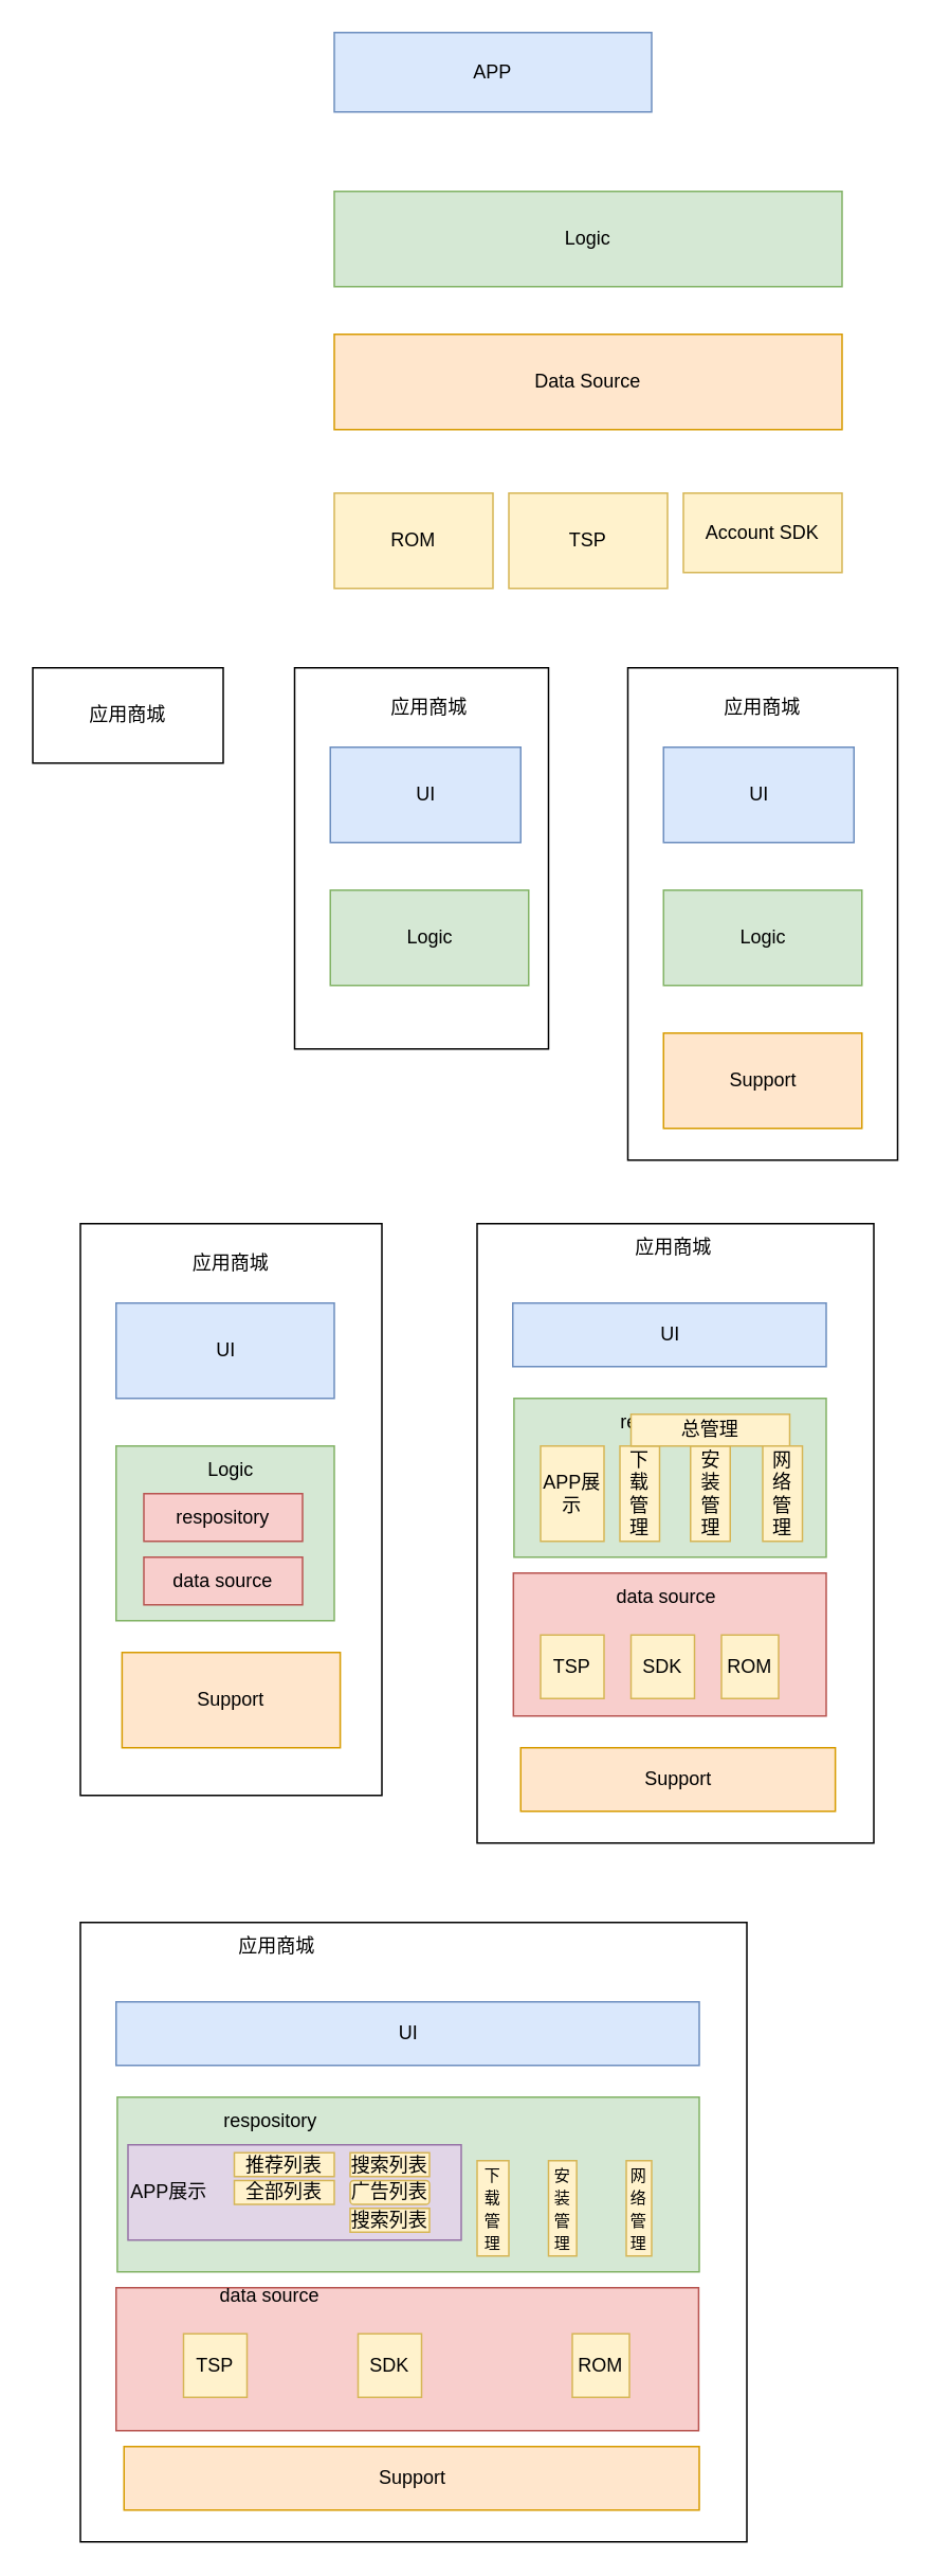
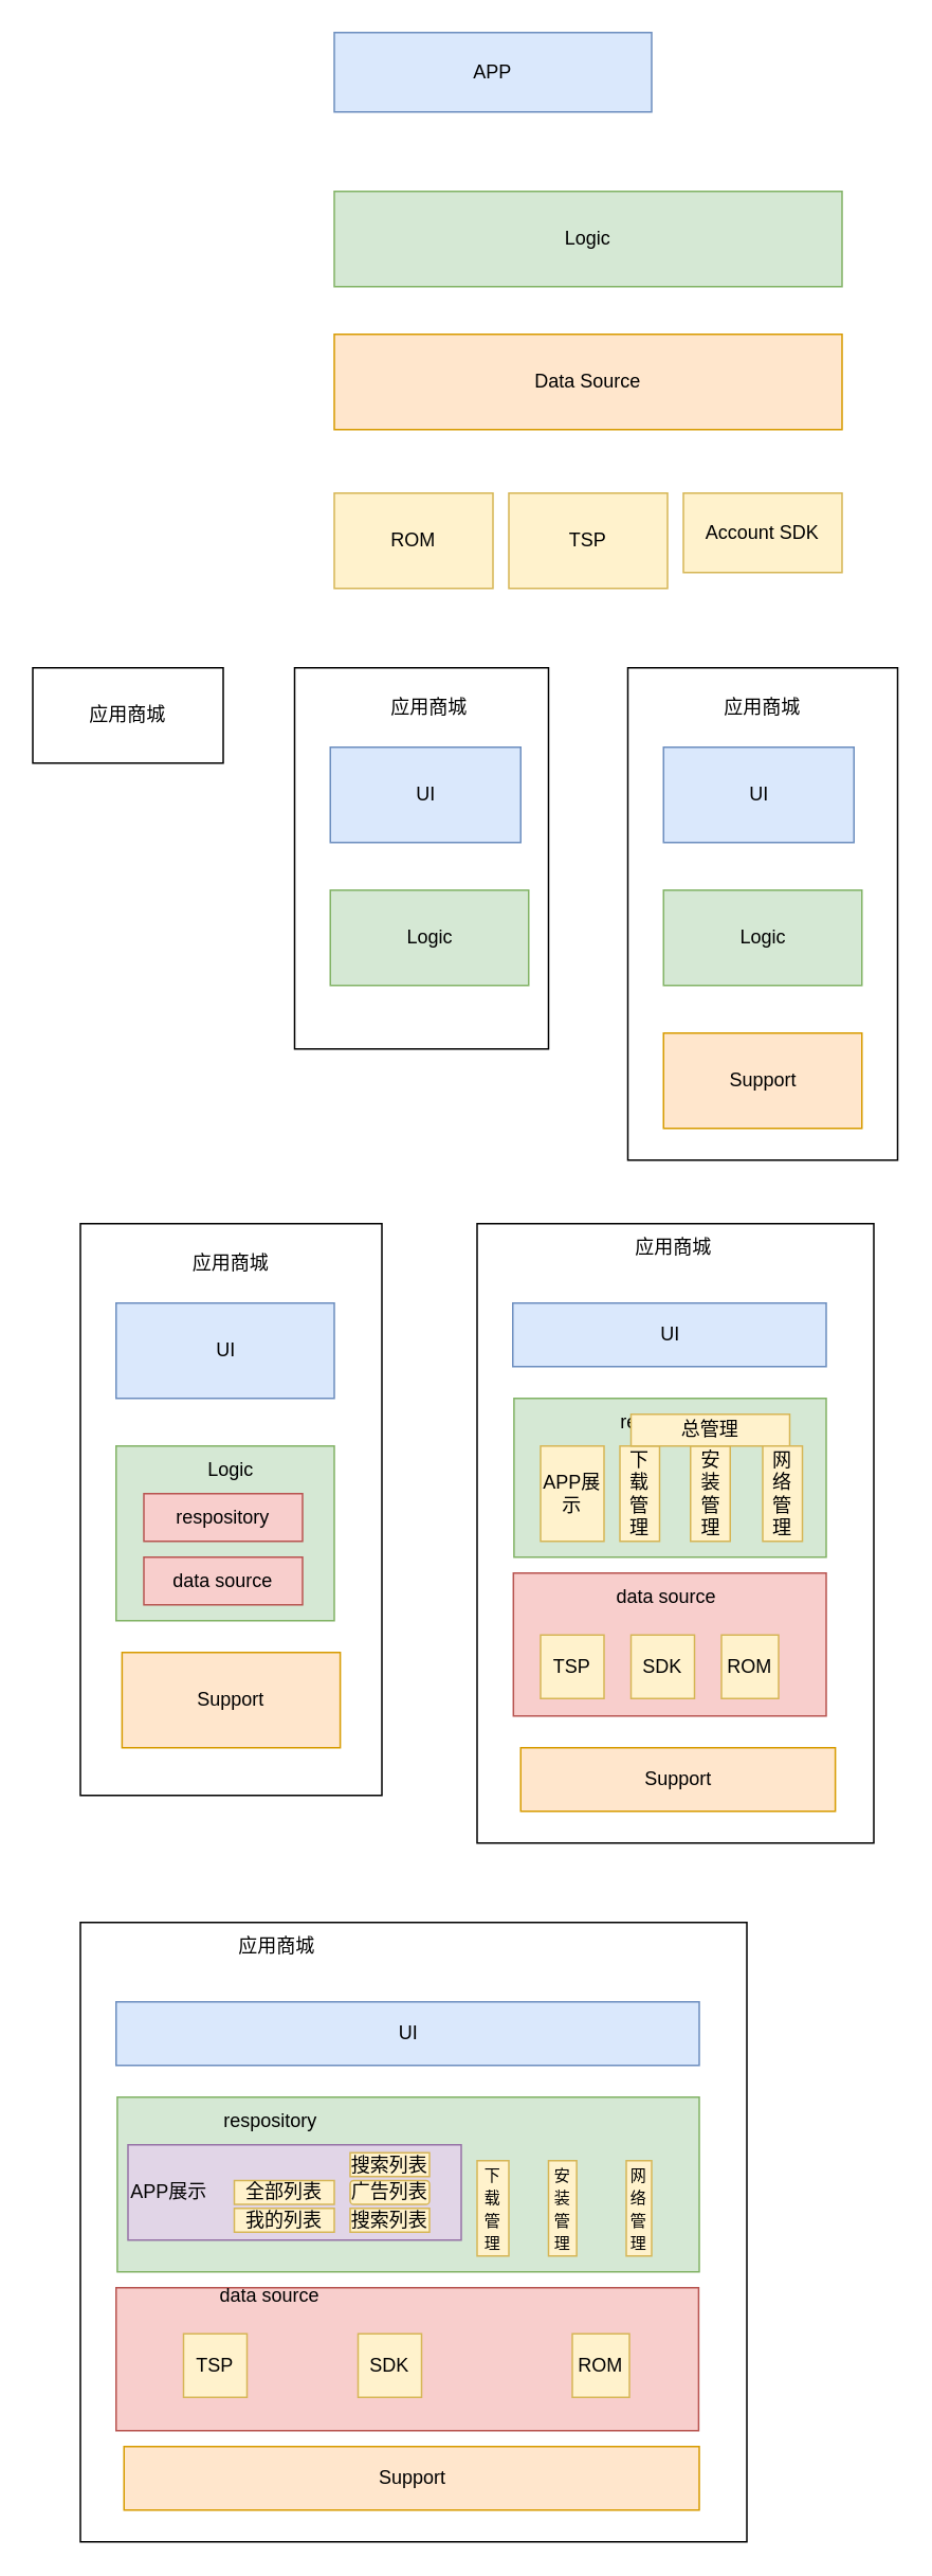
  <mxCell id="0" />
  <mxCell id="1" parent="0" />
  <mxCell id="2" value="APP" style="rounded=0;whiteSpace=wrap;html=1;fillColor=#dae8fc;strokeColor=#6c8ebf;" parent="1" vertex="1"><mxGeometry x="210" y="20" width="200" height="50" as="geometry" /></mxCell>
  <mxCell id="3" value="Logic" style="rounded=0;whiteSpace=wrap;html=1;fillColor=#d5e8d4;strokeColor=#82b366;" parent="1" vertex="1"><mxGeometry x="210" y="120" width="320" height="60" as="geometry" /></mxCell>
  <mxCell id="4" value="Data Source" style="rounded=0;whiteSpace=wrap;html=1;fillColor=#ffe6cc;strokeColor=#d79b00;" parent="1" vertex="1"><mxGeometry x="210" y="210" width="320" height="60" as="geometry" /></mxCell>
  <mxCell id="5" value="ROM" style="rounded=0;whiteSpace=wrap;html=1;fillColor=#fff2cc;strokeColor=#d6b656;" parent="1" vertex="1"><mxGeometry x="210" y="310" width="100" height="60" as="geometry" /></mxCell>
  <mxCell id="6" value="TSP" style="rounded=0;whiteSpace=wrap;html=1;fillColor=#fff2cc;strokeColor=#d6b656;" parent="1" vertex="1"><mxGeometry x="320" y="310" width="100" height="60" as="geometry" /></mxCell>
  <mxCell id="7" value="Account SDK" style="rounded=0;whiteSpace=wrap;html=1;fillColor=#fff2cc;strokeColor=#d6b656;" parent="1" vertex="1"><mxGeometry x="430" y="310" width="100" height="50" as="geometry" /></mxCell>
  <mxCell id="8" value="应用商城" style="rounded=0;whiteSpace=wrap;html=1;" parent="1" vertex="1"><mxGeometry x="20" y="420" width="120" height="60" as="geometry" /></mxCell>
  <mxCell id="9" value="" style="rounded=0;whiteSpace=wrap;html=1;align=center;" parent="1" vertex="1"><mxGeometry x="185" y="420" width="160" height="240" as="geometry" /></mxCell>
  <mxCell id="10" value="UI" style="rounded=0;whiteSpace=wrap;html=1;fillColor=#dae8fc;strokeColor=#6c8ebf;" parent="1" vertex="1"><mxGeometry x="207.5" y="470" width="120" height="60" as="geometry" /></mxCell>
  <mxCell id="11" value="Logic" style="rounded=0;whiteSpace=wrap;html=1;fillColor=#d5e8d4;strokeColor=#82b366;" parent="1" vertex="1"><mxGeometry x="207.5" y="560" width="125" height="60" as="geometry" /></mxCell>
  <mxCell id="12" value="应用商城" style="text;html=1;strokeColor=none;fillColor=none;align=center;verticalAlign=middle;whiteSpace=wrap;rounded=0;" parent="1" vertex="1"><mxGeometry x="240" y="430" width="60" height="30" as="geometry" /></mxCell>
  <mxCell id="13" value="" style="rounded=0;whiteSpace=wrap;html=1;align=center;" parent="1" vertex="1"><mxGeometry x="395" y="420" width="170" height="310" as="geometry" /></mxCell>
  <mxCell id="14" value="UI" style="rounded=0;whiteSpace=wrap;html=1;fillColor=#dae8fc;strokeColor=#6c8ebf;" parent="1" vertex="1"><mxGeometry x="417.5" y="470" width="120" height="60" as="geometry" /></mxCell>
  <mxCell id="15" value="Logic" style="rounded=0;whiteSpace=wrap;html=1;fillColor=#d5e8d4;strokeColor=#82b366;" parent="1" vertex="1"><mxGeometry x="417.5" y="560" width="125" height="60" as="geometry" /></mxCell>
  <mxCell id="16" value="应用商城" style="text;html=1;strokeColor=none;fillColor=none;align=center;verticalAlign=middle;whiteSpace=wrap;rounded=0;" parent="1" vertex="1"><mxGeometry x="450" y="430" width="60" height="30" as="geometry" /></mxCell>
  <mxCell id="17" value="Support" style="rounded=0;whiteSpace=wrap;html=1;fillColor=#ffe6cc;strokeColor=#d79b00;" parent="1" vertex="1"><mxGeometry x="417.5" y="650" width="125" height="60" as="geometry" /></mxCell>
  <mxCell id="18" value="" style="rounded=0;whiteSpace=wrap;html=1;align=center;" parent="1" vertex="1"><mxGeometry x="50" y="770" width="190" height="360" as="geometry" /></mxCell>
  <mxCell id="19" value="UI" style="rounded=0;whiteSpace=wrap;html=1;fillColor=#dae8fc;strokeColor=#6c8ebf;" parent="1" vertex="1"><mxGeometry x="72.5" y="820" width="137.5" height="60" as="geometry" /></mxCell>
  <mxCell id="20" value="" style="rounded=0;whiteSpace=wrap;html=1;fillColor=#d5e8d4;strokeColor=#82b366;" parent="1" vertex="1"><mxGeometry x="72.5" y="910" width="137.5" height="110" as="geometry" /></mxCell>
  <mxCell id="21" value="应用商城" style="text;html=1;strokeColor=none;fillColor=none;align=center;verticalAlign=middle;whiteSpace=wrap;rounded=0;" parent="1" vertex="1"><mxGeometry x="115" y="780" width="60" height="30" as="geometry" /></mxCell>
  <mxCell id="22" value="Support" style="rounded=0;whiteSpace=wrap;html=1;fillColor=#ffe6cc;strokeColor=#d79b00;" parent="1" vertex="1"><mxGeometry x="76.25" y="1040" width="137.5" height="60" as="geometry" /></mxCell>
  <mxCell id="23" value="Logic" style="text;html=1;strokeColor=none;fillColor=none;align=center;verticalAlign=middle;whiteSpace=wrap;rounded=0;" parent="1" vertex="1"><mxGeometry x="115" y="910" width="60" height="30" as="geometry" /></mxCell>
  <mxCell id="24" value="respository" style="rounded=0;whiteSpace=wrap;html=1;fillColor=#f8cecc;strokeColor=#b85450;" parent="1" vertex="1"><mxGeometry x="90" y="940" width="100" height="30" as="geometry" /></mxCell>
  <mxCell id="25" value="data source" style="rounded=0;whiteSpace=wrap;html=1;fillColor=#f8cecc;strokeColor=#b85450;" parent="1" vertex="1"><mxGeometry x="90" y="980" width="100" height="30" as="geometry" /></mxCell>
  <mxCell id="26" value="" style="rounded=0;whiteSpace=wrap;html=1;align=center;" parent="1" vertex="1"><mxGeometry x="300" y="770" width="250" height="390" as="geometry" /></mxCell>
  <mxCell id="27" value="UI" style="rounded=0;whiteSpace=wrap;html=1;fillColor=#dae8fc;strokeColor=#6c8ebf;" parent="1" vertex="1"><mxGeometry x="322.5" y="820" width="197.5" height="40" as="geometry" /></mxCell>
  <mxCell id="28" value="应用商城" style="text;html=1;strokeColor=none;fillColor=none;align=center;verticalAlign=middle;whiteSpace=wrap;rounded=0;" parent="1" vertex="1"><mxGeometry x="394" y="770" width="60" height="30" as="geometry" /></mxCell>
  <mxCell id="29" value="Support" style="rounded=0;whiteSpace=wrap;html=1;fillColor=#ffe6cc;strokeColor=#d79b00;" parent="1" vertex="1"><mxGeometry x="327.5" y="1100" width="198.25" height="40" as="geometry" /></mxCell>
  <mxCell id="30" value="" style="rounded=0;whiteSpace=wrap;html=1;fillColor=#d5e8d4;strokeColor=#82b366;" parent="1" vertex="1"><mxGeometry x="323.25" y="880" width="196.75" height="100" as="geometry" /></mxCell>
  <mxCell id="31" value="" style="rounded=0;whiteSpace=wrap;html=1;fillColor=#f8cecc;strokeColor=#b85450;" parent="1" vertex="1"><mxGeometry x="322.88" y="990" width="197.12" height="90" as="geometry" /></mxCell>
  <mxCell id="32" value="respository" style="text;html=1;strokeColor=none;fillColor=none;align=center;verticalAlign=middle;whiteSpace=wrap;rounded=0;" parent="1" vertex="1"><mxGeometry x="390" y="880" width="60" height="30" as="geometry" /></mxCell>
  <mxCell id="33" value="data source" style="text;html=1;strokeColor=none;fillColor=none;align=center;verticalAlign=middle;whiteSpace=wrap;rounded=0;" parent="1" vertex="1"><mxGeometry x="385" y="990" width="69" height="30" as="geometry" /></mxCell>
  <mxCell id="34" value="APP展示" style="rounded=0;whiteSpace=wrap;html=1;fillColor=#fff2cc;strokeColor=#d6b656;" parent="1" vertex="1"><mxGeometry x="340" y="910" width="40" height="60" as="geometry" /></mxCell>
  <mxCell id="35" value="下载管理" style="rounded=0;whiteSpace=wrap;html=1;fillColor=#fff2cc;strokeColor=#d6b656;" parent="1" vertex="1"><mxGeometry x="390" y="910" width="25" height="60" as="geometry" /></mxCell>
  <mxCell id="36" value="安装管理" style="rounded=0;whiteSpace=wrap;html=1;fillColor=#fff2cc;strokeColor=#d6b656;" parent="1" vertex="1"><mxGeometry x="434.5" y="910" width="25" height="60" as="geometry" /></mxCell>
  <mxCell id="37" value="TSP" style="rounded=0;whiteSpace=wrap;html=1;fillColor=#fff2cc;strokeColor=#d6b656;" parent="1" vertex="1"><mxGeometry x="340" y="1029" width="40" height="40" as="geometry" /></mxCell>
  <mxCell id="38" value="总管理" style="rounded=0;whiteSpace=wrap;html=1;fillColor=#fff2cc;strokeColor=#d6b656;" parent="1" vertex="1"><mxGeometry x="397" y="890" width="100" height="20" as="geometry" /></mxCell>
  <mxCell id="39" value="ROM" style="rounded=0;whiteSpace=wrap;html=1;fillColor=#fff2cc;strokeColor=#d6b656;" parent="1" vertex="1"><mxGeometry x="454" y="1029" width="36" height="40" as="geometry" /></mxCell>
  <mxCell id="40" value="网络管理" style="rounded=0;whiteSpace=wrap;html=1;fillColor=#fff2cc;strokeColor=#d6b656;" vertex="1" parent="1"><mxGeometry x="480" y="910" width="25" height="60" as="geometry" /></mxCell>
  <mxCell id="41" value="SDK" style="rounded=0;whiteSpace=wrap;html=1;fillColor=#fff2cc;strokeColor=#d6b656;" vertex="1" parent="1"><mxGeometry x="397" y="1029" width="40" height="40" as="geometry" /></mxCell>
  <mxCell id="42" value="" style="rounded=0;whiteSpace=wrap;html=1;align=center;" vertex="1" parent="1"><mxGeometry x="50" y="1210" width="420" height="390" as="geometry" /></mxCell>
  <mxCell id="43" value="UI" style="rounded=0;whiteSpace=wrap;html=1;fillColor=#dae8fc;strokeColor=#6c8ebf;" vertex="1" parent="1"><mxGeometry x="72.5" y="1260" width="367.5" height="40" as="geometry" /></mxCell>
  <mxCell id="44" value="应用商城" style="text;html=1;strokeColor=none;fillColor=none;align=center;verticalAlign=middle;whiteSpace=wrap;rounded=0;" vertex="1" parent="1"><mxGeometry x="144" y="1210" width="60" height="30" as="geometry" /></mxCell>
  <mxCell id="45" value="Support" style="rounded=0;whiteSpace=wrap;html=1;fillColor=#ffe6cc;strokeColor=#d79b00;" vertex="1" parent="1"><mxGeometry x="77.5" y="1540" width="362.5" height="40" as="geometry" /></mxCell>
  <mxCell id="46" value="" style="rounded=0;whiteSpace=wrap;html=1;fillColor=#d5e8d4;strokeColor=#82b366;" vertex="1" parent="1"><mxGeometry x="73.25" y="1320" width="366.75" height="110" as="geometry" /></mxCell>
  <mxCell id="47" value="" style="rounded=0;whiteSpace=wrap;html=1;fillColor=#f8cecc;strokeColor=#b85450;" vertex="1" parent="1"><mxGeometry x="72.5" y="1440" width="367.12" height="90" as="geometry" /></mxCell>
  <mxCell id="48" value="respository" style="text;html=1;strokeColor=none;fillColor=none;align=center;verticalAlign=middle;whiteSpace=wrap;rounded=0;" vertex="1" parent="1"><mxGeometry x="140" y="1320" width="60" height="30" as="geometry" /></mxCell>
  <mxCell id="49" value="data source" style="text;html=1;strokeColor=none;fillColor=none;align=center;verticalAlign=middle;whiteSpace=wrap;rounded=0;" vertex="1" parent="1"><mxGeometry x="135" y="1430" width="69" height="30" as="geometry" /></mxCell>
  <mxCell id="50" value="APP展示" style="rounded=0;whiteSpace=wrap;html=1;fillColor=#e1d5e7;strokeColor=#9673a6;align=left;" vertex="1" parent="1"><mxGeometry x="80" y="1350" width="210" height="60" as="geometry" /></mxCell>
  <mxCell id="51" value="&lt;font style=&quot;font-size: 10px;&quot;&gt;下载管理&lt;/font&gt;" style="rounded=0;whiteSpace=wrap;html=1;fillColor=#fff2cc;strokeColor=#d6b656;" vertex="1" parent="1"><mxGeometry x="300" y="1360" width="20" height="60" as="geometry" /></mxCell>
  <mxCell id="52" value="&lt;font style=&quot;font-size: 10px;&quot;&gt;安装管理&lt;/font&gt;" style="rounded=0;whiteSpace=wrap;html=1;fillColor=#fff2cc;strokeColor=#d6b656;" vertex="1" parent="1"><mxGeometry x="345" y="1360" width="17.75" height="60" as="geometry" /></mxCell>
  <mxCell id="53" value="TSP" style="rounded=0;whiteSpace=wrap;html=1;fillColor=#fff2cc;strokeColor=#d6b656;" vertex="1" parent="1"><mxGeometry x="115" y="1469" width="40" height="40" as="geometry" /></mxCell>
  <mxCell id="54" value="ROM" style="rounded=0;whiteSpace=wrap;html=1;fillColor=#fff2cc;strokeColor=#d6b656;" vertex="1" parent="1"><mxGeometry x="360" y="1469" width="36" height="40" as="geometry" /></mxCell>
  <mxCell id="55" value="&lt;font style=&quot;font-size: 10px;&quot;&gt;网络管理&lt;/font&gt;" style="rounded=0;whiteSpace=wrap;html=1;fillColor=#fff2cc;strokeColor=#d6b656;" vertex="1" parent="1"><mxGeometry x="394" y="1360" width="16" height="60" as="geometry" /></mxCell>
  <mxCell id="56" value="SDK" style="rounded=0;whiteSpace=wrap;html=1;fillColor=#fff2cc;strokeColor=#d6b656;" vertex="1" parent="1"><mxGeometry x="225" y="1469" width="40" height="40" as="geometry" /></mxCell>
- <mxCell id="57" value="推荐列表" style="rounded=0;whiteSpace=wrap;html=1;fillColor=#fff2cc;strokeColor=#d6b656;" vertex="1" parent="1"><mxGeometry x="147" y="1355" width="63" height="15" as="geometry" /></mxCell>
  <mxCell id="58" value="全部列表" style="rounded=0;whiteSpace=wrap;html=1;fillColor=#fff2cc;strokeColor=#d6b656;" vertex="1" parent="1"><mxGeometry x="147" y="1372.5" width="63" height="15" as="geometry" /></mxCell>
+ <mxCell id="59" value="我的列表" style="rounded=0;whiteSpace=wrap;html=1;fillColor=#fff2cc;strokeColor=#d6b656;" vertex="1" parent="1"><mxGeometry x="147" y="1390" width="63" height="15" as="geometry" /></mxCell>
  <mxCell id="60" value="搜索列表" style="rounded=0;whiteSpace=wrap;html=1;fillColor=#fff2cc;strokeColor=#d6b656;" vertex="1" parent="1"><mxGeometry x="220" y="1355" width="50" height="15" as="geometry" /></mxCell>
  <mxCell id="61" value="广告列表" style="whiteSpace=wrap;html=1;fillColor=#fff2cc;strokeColor=#d6b656;rounded=1;" vertex="1" parent="1"><mxGeometry x="220" y="1372.5" width="50" height="15" as="geometry" /></mxCell>
  <mxCell id="62" value="搜索列表" style="rounded=0;whiteSpace=wrap;html=1;fillColor=#fff2cc;strokeColor=#d6b656;" vertex="1" parent="1"><mxGeometry x="220" y="1390" width="50" height="15" as="geometry" /></mxCell>
